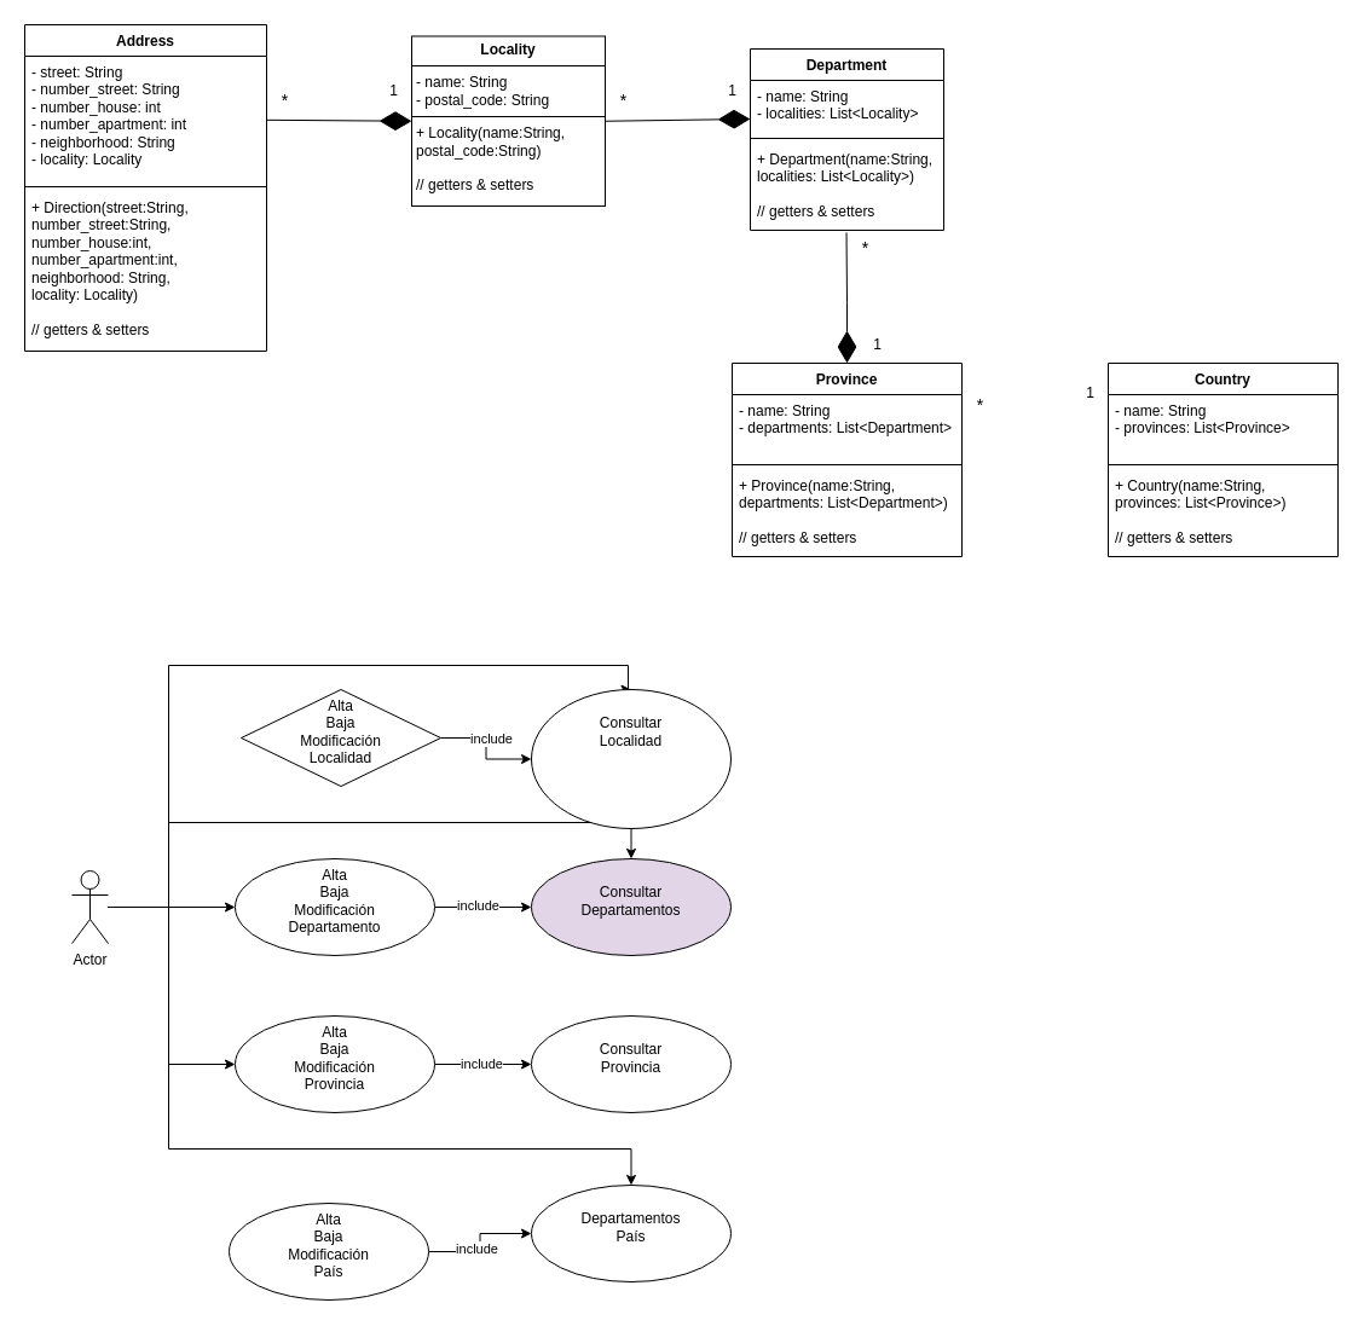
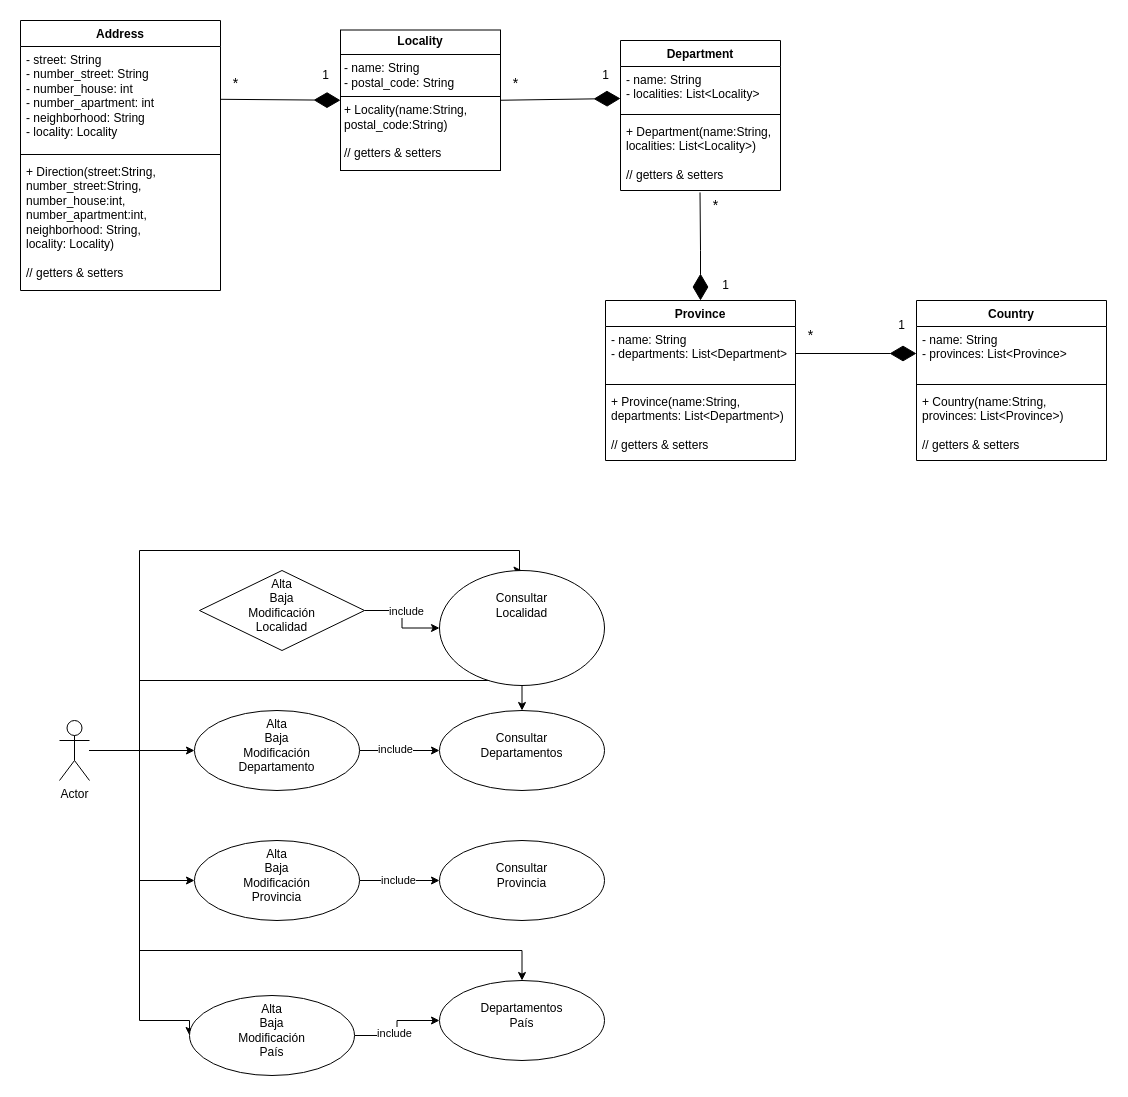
  <mxCell id="0" />
  <mxCell id="1" parent="0" />
  <mxCell id="2" style="edgeStyle=orthogonalEdgeStyle;rounded=0;orthogonalLoop=1;jettySize=auto;html=1;" parent="1" source="8" target="14" edge="1"><mxGeometry relative="1" as="geometry" /></mxCell>
  <mxCell id="3" style="edgeStyle=orthogonalEdgeStyle;rounded=0;orthogonalLoop=1;jettySize=auto;html=1;entryX=0;entryY=0.5;entryDx=0;entryDy=0;" parent="1" source="8" target="19" edge="1"><mxGeometry relative="1" as="geometry"><Array as="points"><mxPoint x="139" y="750" /><mxPoint x="139" y="880" /></Array></mxGeometry></mxCell>
  <mxCell id="4" style="edgeStyle=orthogonalEdgeStyle;rounded=0;orthogonalLoop=1;jettySize=auto;html=1;entryX=0.5;entryY=0;entryDx=0;entryDy=0;" parent="1" source="8" target="15" edge="1"><mxGeometry relative="1" as="geometry"><Array as="points"><mxPoint x="139" y="750" /><mxPoint x="139" y="550" /><mxPoint x="519" y="550" /><mxPoint x="519" y="570" /></Array></mxGeometry></mxCell>
  <mxCell id="5" style="edgeStyle=orthogonalEdgeStyle;rounded=0;orthogonalLoop=1;jettySize=auto;html=1;entryX=0.5;entryY=0;entryDx=0;entryDy=0;" parent="1" source="8" target="16" edge="1"><mxGeometry relative="1" as="geometry"><Array as="points"><mxPoint x="139" y="750" /><mxPoint x="139" y="680" /><mxPoint x="522" y="680" /></Array></mxGeometry></mxCell>
+ <mxCell id="6" style="edgeStyle=orthogonalEdgeStyle;rounded=0;orthogonalLoop=1;jettySize=auto;html=1;entryX=0;entryY=0.5;entryDx=0;entryDy=0;" parent="1" source="8" target="23" edge="1"><mxGeometry relative="1" as="geometry"><Array as="points"><mxPoint x="139" y="750" /><mxPoint x="139" y="1020" /></Array></mxGeometry></mxCell>
  <mxCell id="7" style="edgeStyle=orthogonalEdgeStyle;rounded=0;orthogonalLoop=1;jettySize=auto;html=1;entryX=0.5;entryY=0;entryDx=0;entryDy=0;" parent="1" source="8" target="24" edge="1"><mxGeometry relative="1" as="geometry"><Array as="points"><mxPoint x="139" y="750" /><mxPoint x="139" y="950" /><mxPoint x="522" y="950" /></Array></mxGeometry></mxCell>
  <mxCell id="8" value="Actor" style="shape=umlActor;verticalLabelPosition=bottom;verticalAlign=top;html=1;" parent="1" vertex="1"><mxGeometry x="59" y="720" width="30" height="60" as="geometry" /></mxCell>
  <mxCell id="9" value="" style="edgeStyle=orthogonalEdgeStyle;rounded=0;orthogonalLoop=1;jettySize=auto;html=1;" parent="1" source="11" target="15" edge="1"><mxGeometry relative="1" as="geometry" /></mxCell>
  <mxCell id="10" value="include" style="edgeLabel;html=1;align=center;verticalAlign=middle;resizable=0;points=[];" parent="9" vertex="1" connectable="0"><mxGeometry x="-0.173" y="4" relative="1" as="geometry"><mxPoint as="offset" /></mxGeometry></mxCell>
  <mxCell id="11" value="Alta&lt;br&gt;Baja&lt;br&gt;Modificación&lt;br&gt;Localidad" style="rhombus;whiteSpace=wrap;html=1;verticalAlign=top;" parent="1" vertex="1"><mxGeometry x="199" y="570" width="165" height="80" as="geometry" /></mxCell>
  <mxCell id="12" value="" style="edgeStyle=orthogonalEdgeStyle;rounded=0;orthogonalLoop=1;jettySize=auto;html=1;" parent="1" source="14" target="16" edge="1"><mxGeometry relative="1" as="geometry" /></mxCell>
  <mxCell id="13" value="include" style="edgeLabel;html=1;align=center;verticalAlign=middle;resizable=0;points=[];" parent="12" vertex="1" connectable="0"><mxGeometry x="-0.114" y="2" relative="1" as="geometry"><mxPoint as="offset" /></mxGeometry></mxCell>
  <mxCell id="14" value="&lt;div&gt;Alta&lt;br&gt;Baja&lt;br&gt;Modificación&lt;br&gt;Departamento&lt;/div&gt;" style="ellipse;whiteSpace=wrap;html=1;verticalAlign=top;" parent="1" vertex="1"><mxGeometry x="194" y="710" width="165" height="80" as="geometry" /></mxCell>
  <mxCell id="15" value="&lt;div&gt;&lt;br&gt;&lt;/div&gt;&lt;div&gt;Consultar&lt;br&gt;Localidad&lt;/div&gt;" style="ellipse;whiteSpace=wrap;html=1;verticalAlign=top;" parent="1" vertex="1"><mxGeometry x="439" y="570" width="165" height="115" as="geometry" /></mxCell>
- <mxCell id="16" value="&lt;div&gt;&lt;br&gt;&lt;/div&gt;&lt;div&gt;Consultar&lt;br&gt;Departamentos&lt;/div&gt;" style="ellipse;whiteSpace=wrap;html=1;verticalAlign=top;fillColor=#e1d5e7;" parent="1" vertex="1"><mxGeometry x="439" y="710" width="165" height="80" as="geometry" /></mxCell>
+ <mxCell id="16" value="&lt;div&gt;&lt;br&gt;&lt;/div&gt;&lt;div&gt;Consultar&lt;br&gt;Departamentos&lt;/div&gt;" style="ellipse;whiteSpace=wrap;html=1;verticalAlign=top;" parent="1" vertex="1"><mxGeometry x="439" y="710" width="165" height="80" as="geometry" /></mxCell>
  <mxCell id="17" value="" style="edgeStyle=orthogonalEdgeStyle;rounded=0;orthogonalLoop=1;jettySize=auto;html=1;" parent="1" source="19" target="20" edge="1"><mxGeometry relative="1" as="geometry" /></mxCell>
  <mxCell id="18" value="include" style="edgeLabel;html=1;align=center;verticalAlign=middle;resizable=0;points=[];" parent="17" vertex="1" connectable="0"><mxGeometry x="-0.05" y="1" relative="1" as="geometry"><mxPoint as="offset" /></mxGeometry></mxCell>
  <mxCell id="19" value="Alta&lt;br&gt;Baja&lt;br&gt;Modificación&lt;br&gt;Provincia" style="ellipse;whiteSpace=wrap;html=1;verticalAlign=top;" parent="1" vertex="1"><mxGeometry x="194" y="840" width="165" height="80" as="geometry" /></mxCell>
  <mxCell id="20" value="&lt;div&gt;&lt;br&gt;&lt;/div&gt;Consultar&lt;br&gt;Provincia" style="ellipse;whiteSpace=wrap;html=1;verticalAlign=top;" parent="1" vertex="1"><mxGeometry x="439" y="840" width="165" height="80" as="geometry" /></mxCell>
  <mxCell id="21" style="edgeStyle=orthogonalEdgeStyle;rounded=0;orthogonalLoop=1;jettySize=auto;html=1;" parent="1" source="23" target="24" edge="1"><mxGeometry relative="1" as="geometry" /></mxCell>
  <mxCell id="22" value="include" style="edgeLabel;html=1;align=center;verticalAlign=middle;resizable=0;points=[];" parent="21" vertex="1" connectable="0"><mxGeometry x="-0.1" y="3" relative="1" as="geometry"><mxPoint as="offset" /></mxGeometry></mxCell>
  <mxCell id="23" value="Alta&lt;br&gt;Baja&lt;br&gt;Modificación&lt;br&gt;País" style="ellipse;whiteSpace=wrap;html=1;verticalAlign=top;" parent="1" vertex="1"><mxGeometry x="189" y="995" width="165" height="80" as="geometry" /></mxCell>
  <mxCell id="24" value="&lt;div&gt;&lt;br&gt;&lt;/div&gt;Departamentos&lt;br&gt;País" style="ellipse;whiteSpace=wrap;html=1;verticalAlign=top;" parent="1" vertex="1"><mxGeometry x="439" y="980" width="165" height="80" as="geometry" /></mxCell>
  <mxCell id="25" value="Address" style="swimlane;fontStyle=1;align=center;verticalAlign=top;childLayout=stackLayout;horizontal=1;startSize=26;horizontalStack=0;resizeParent=1;resizeParentMax=0;resizeLast=0;collapsible=1;marginBottom=0;whiteSpace=wrap;html=1;" vertex="1" parent="1"><mxGeometry x="20" y="20" width="200" height="270" as="geometry" /></mxCell>
  <mxCell id="26" value="- street: String&lt;div&gt;- number_street: String&lt;/div&gt;&lt;div&gt;- number_house: int&lt;/div&gt;&lt;div&gt;- number_apartment: int&lt;/div&gt;&lt;div&gt;- neighborhood: String&lt;/div&gt;&lt;div&gt;- locality: Locality&lt;/div&gt;&lt;div&gt;&lt;br&gt;&lt;/div&gt;" style="text;strokeColor=none;fillColor=none;align=left;verticalAlign=top;spacingLeft=4;spacingRight=4;overflow=hidden;rotatable=0;points=[[0,0.5],[1,0.5]];portConstraint=eastwest;whiteSpace=wrap;html=1;" vertex="1" parent="25"><mxGeometry y="26" width="200" height="104" as="geometry" /></mxCell>
  <mxCell id="27" value="" style="line;strokeWidth=1;fillColor=none;align=left;verticalAlign=middle;spacingTop=-1;spacingLeft=3;spacingRight=3;rotatable=0;labelPosition=right;points=[];portConstraint=eastwest;strokeColor=inherit;" vertex="1" parent="25"><mxGeometry y="130" width="200" height="8" as="geometry" /></mxCell>
  <mxCell id="28" value="+ Direction(street:String,&amp;nbsp;&lt;div&gt;&lt;span style=&quot;background-color: transparent; color: light-dark(rgb(0, 0, 0), rgb(255, 255, 255));&quot;&gt;number_street:&lt;/span&gt;&lt;span style=&quot;background-color: transparent; color: light-dark(rgb(0, 0, 0), rgb(255, 255, 255));&quot;&gt;String,&amp;nbsp;&lt;/span&gt;&lt;/div&gt;&lt;div&gt;&lt;span style=&quot;background-color: transparent; color: light-dark(rgb(0, 0, 0), rgb(255, 255, 255));&quot;&gt;number_house:int,&amp;nbsp;&lt;/span&gt;&lt;/div&gt;&lt;div&gt;&lt;span style=&quot;background-color: transparent; color: light-dark(rgb(0, 0, 0), rgb(255, 255, 255));&quot;&gt;number_apartment:int,&amp;nbsp;&lt;/span&gt;&lt;/div&gt;&lt;div&gt;&lt;span style=&quot;background-color: transparent; color: light-dark(rgb(0, 0, 0), rgb(255, 255, 255));&quot;&gt;neighborhood: String,&lt;/span&gt;&lt;/div&gt;&lt;div&gt;&lt;span style=&quot;background-color: transparent; color: light-dark(rgb(0, 0, 0), rgb(255, 255, 255));&quot;&gt;locality: Locality)&lt;/span&gt;&lt;/div&gt;&lt;div&gt;&lt;span style=&quot;background-color: transparent; color: light-dark(rgb(0, 0, 0), rgb(255, 255, 255));&quot;&gt;&lt;br&gt;&lt;/span&gt;&lt;/div&gt;&lt;div&gt;&lt;span style=&quot;background-color: transparent; color: light-dark(rgb(0, 0, 0), rgb(255, 255, 255));&quot;&gt;// getters &amp;amp; setters&lt;/span&gt;&lt;/div&gt;" style="text;strokeColor=none;fillColor=none;align=left;verticalAlign=top;spacingLeft=4;spacingRight=4;overflow=hidden;rotatable=0;points=[[0,0.5],[1,0.5]];portConstraint=eastwest;whiteSpace=wrap;html=1;" vertex="1" parent="25"><mxGeometry y="138" width="200" height="132" as="geometry" /></mxCell>
  <mxCell id="29" value="&lt;p style=&quot;margin:0px;margin-top:4px;text-align:center;&quot;&gt;&lt;b&gt;Locality&lt;/b&gt;&lt;/p&gt;&lt;hr size=&quot;1&quot; style=&quot;border-style:solid;&quot;&gt;&lt;p style=&quot;margin:0px;margin-left:4px;&quot;&gt;- name: String&lt;/p&gt;&lt;p style=&quot;margin:0px;margin-left:4px;&quot;&gt;- postal_code: String&lt;/p&gt;&lt;hr size=&quot;1&quot; style=&quot;border-style:solid;&quot;&gt;&lt;p style=&quot;margin:0px;margin-left:4px;&quot;&gt;+ Locality(name:String, postal_code:String)&lt;/p&gt;&lt;p style=&quot;margin:0px;margin-left:4px;&quot;&gt;&lt;br&gt;&lt;/p&gt;&lt;p style=&quot;margin:0px;margin-left:4px;&quot;&gt;// getters &amp;amp; setters&lt;/p&gt;" style="verticalAlign=top;align=left;overflow=fill;html=1;whiteSpace=wrap;" vertex="1" parent="1"><mxGeometry x="340" y="29.5" width="160" height="140.5" as="geometry" /></mxCell>
  <mxCell id="30" value="" style="endArrow=diamondThin;endFill=1;endSize=24;html=1;rounded=0;entryX=0;entryY=0.5;entryDx=0;entryDy=0;" edge="1" parent="1" source="26" target="29"><mxGeometry width="160" relative="1" as="geometry"><mxPoint x="180" y="82.52" as="sourcePoint" /><mxPoint x="340" y="82.52" as="targetPoint" /></mxGeometry></mxCell>
  <mxCell id="31" value="1" style="text;html=1;align=center;verticalAlign=middle;resizable=0;points=[];autosize=1;strokeColor=none;fillColor=none;" vertex="1" parent="1"><mxGeometry x="310" y="60" width="30" height="30" as="geometry" /></mxCell>
  <mxCell id="32" value="&lt;font style=&quot;font-size: 14px;&quot;&gt;*&lt;/font&gt;" style="text;html=1;align=center;verticalAlign=middle;resizable=0;points=[];autosize=1;strokeColor=none;fillColor=none;" vertex="1" parent="1"><mxGeometry x="220" y="68" width="30" height="30" as="geometry" /></mxCell>
  <mxCell id="33" value="Department" style="swimlane;fontStyle=1;align=center;verticalAlign=top;childLayout=stackLayout;horizontal=1;startSize=26;horizontalStack=0;resizeParent=1;resizeParentMax=0;resizeLast=0;collapsible=1;marginBottom=0;whiteSpace=wrap;html=1;" vertex="1" parent="1"><mxGeometry x="620" y="40" width="160" height="150" as="geometry" /></mxCell>
  <mxCell id="34" value="- name: String&lt;div&gt;- localities: List&amp;lt;Locality&amp;gt;&lt;br&gt;&lt;div&gt;&lt;div&gt;&lt;br&gt;&lt;/div&gt;&lt;/div&gt;&lt;/div&gt;" style="text;strokeColor=none;fillColor=none;align=left;verticalAlign=top;spacingLeft=4;spacingRight=4;overflow=hidden;rotatable=0;points=[[0,0.5],[1,0.5]];portConstraint=eastwest;whiteSpace=wrap;html=1;" vertex="1" parent="33"><mxGeometry y="26" width="160" height="44" as="geometry" /></mxCell>
  <mxCell id="35" value="" style="line;strokeWidth=1;fillColor=none;align=left;verticalAlign=middle;spacingTop=-1;spacingLeft=3;spacingRight=3;rotatable=0;labelPosition=right;points=[];portConstraint=eastwest;strokeColor=inherit;" vertex="1" parent="33"><mxGeometry y="70" width="160" height="8" as="geometry" /></mxCell>
  <mxCell id="36" value="+ Department(name:String, localities: List&amp;lt;Locality&amp;gt;)&lt;div&gt;&lt;br&gt;&lt;/div&gt;&lt;div&gt;// getters &amp;amp; setters&lt;/div&gt;" style="text;strokeColor=none;fillColor=none;align=left;verticalAlign=top;spacingLeft=4;spacingRight=4;overflow=hidden;rotatable=0;points=[[0,0.5],[1,0.5]];portConstraint=eastwest;whiteSpace=wrap;html=1;" vertex="1" parent="33"><mxGeometry y="78" width="160" height="72" as="geometry" /></mxCell>
  <mxCell id="37" value="" style="endArrow=diamondThin;endFill=1;endSize=24;html=1;rounded=0;entryX=0;entryY=0.727;entryDx=0;entryDy=0;entryPerimeter=0;exitX=1;exitY=0.5;exitDx=0;exitDy=0;exitPerimeter=0;" edge="1" parent="1" source="29" target="34"><mxGeometry width="160" relative="1" as="geometry"><mxPoint x="500" y="88" as="sourcePoint" /><mxPoint x="580" y="78" as="targetPoint" /></mxGeometry></mxCell>
  <mxCell id="38" value="1" style="text;html=1;align=center;verticalAlign=middle;resizable=0;points=[];autosize=1;strokeColor=none;fillColor=none;" vertex="1" parent="1"><mxGeometry x="590" y="60" width="30" height="30" as="geometry" /></mxCell>
  <mxCell id="39" value="&lt;font style=&quot;font-size: 14px;&quot;&gt;*&lt;/font&gt;" style="text;html=1;align=center;verticalAlign=middle;resizable=0;points=[];autosize=1;strokeColor=none;fillColor=none;" vertex="1" parent="1"><mxGeometry x="500" y="68" width="30" height="30" as="geometry" /></mxCell>
  <mxCell id="40" value="Province" style="swimlane;fontStyle=1;align=center;verticalAlign=top;childLayout=stackLayout;horizontal=1;startSize=26;horizontalStack=0;resizeParent=1;resizeParentMax=0;resizeLast=0;collapsible=1;marginBottom=0;whiteSpace=wrap;html=1;" vertex="1" parent="1"><mxGeometry x="605" y="300" width="190" height="160" as="geometry" /></mxCell>
  <mxCell id="41" value="- name: String&lt;div&gt;- departments: List&amp;lt;Department&amp;gt;&lt;br&gt;&lt;div&gt;&lt;div&gt;&lt;br&gt;&lt;/div&gt;&lt;/div&gt;&lt;/div&gt;" style="text;strokeColor=none;fillColor=none;align=left;verticalAlign=top;spacingLeft=4;spacingRight=4;overflow=hidden;rotatable=0;points=[[0,0.5],[1,0.5]];portConstraint=eastwest;whiteSpace=wrap;html=1;" vertex="1" parent="40"><mxGeometry y="26" width="190" height="54" as="geometry" /></mxCell>
  <mxCell id="42" value="" style="line;strokeWidth=1;fillColor=none;align=left;verticalAlign=middle;spacingTop=-1;spacingLeft=3;spacingRight=3;rotatable=0;labelPosition=right;points=[];portConstraint=eastwest;strokeColor=inherit;" vertex="1" parent="40"><mxGeometry y="80" width="190" height="8" as="geometry" /></mxCell>
  <mxCell id="43" value="+ Province(name:String, departments: List&amp;lt;Department&amp;gt;)&lt;div&gt;&lt;br&gt;&lt;/div&gt;&lt;div&gt;// getters &amp;amp; setters&lt;/div&gt;" style="text;strokeColor=none;fillColor=none;align=left;verticalAlign=top;spacingLeft=4;spacingRight=4;overflow=hidden;rotatable=0;points=[[0,0.5],[1,0.5]];portConstraint=eastwest;whiteSpace=wrap;html=1;" vertex="1" parent="40"><mxGeometry y="88" width="190" height="72" as="geometry" /></mxCell>
  <mxCell id="44" value="" style="endArrow=diamondThin;endFill=1;endSize=24;html=1;rounded=0;entryX=0.5;entryY=0;entryDx=0;entryDy=0;exitX=0.497;exitY=1.027;exitDx=0;exitDy=0;exitPerimeter=0;" edge="1" parent="1" source="36" target="40"><mxGeometry width="160" relative="1" as="geometry"><mxPoint x="670" y="180" as="sourcePoint" /><mxPoint x="790" y="180" as="targetPoint" /><Array as="points"><mxPoint x="700" y="250" /></Array></mxGeometry></mxCell>
  <mxCell id="45" value="1" style="text;html=1;align=center;verticalAlign=middle;resizable=0;points=[];autosize=1;strokeColor=none;fillColor=none;" vertex="1" parent="1"><mxGeometry x="710" y="270" width="30" height="30" as="geometry" /></mxCell>
  <mxCell id="46" value="&lt;font style=&quot;font-size: 14px;&quot;&gt;*&lt;/font&gt;" style="text;html=1;align=center;verticalAlign=middle;resizable=0;points=[];autosize=1;strokeColor=none;fillColor=none;" vertex="1" parent="1"><mxGeometry x="700" y="190" width="30" height="30" as="geometry" /></mxCell>
  <mxCell id="47" value="Country" style="swimlane;fontStyle=1;align=center;verticalAlign=top;childLayout=stackLayout;horizontal=1;startSize=26;horizontalStack=0;resizeParent=1;resizeParentMax=0;resizeLast=0;collapsible=1;marginBottom=0;whiteSpace=wrap;html=1;" vertex="1" parent="1"><mxGeometry x="916" y="300" width="190" height="160" as="geometry" /></mxCell>
  <mxCell id="48" value="- name: String&lt;div&gt;- provinces: List&amp;lt;Province&amp;gt;&lt;br&gt;&lt;div&gt;&lt;div&gt;&lt;br&gt;&lt;/div&gt;&lt;/div&gt;&lt;/div&gt;" style="text;strokeColor=none;fillColor=none;align=left;verticalAlign=top;spacingLeft=4;spacingRight=4;overflow=hidden;rotatable=0;points=[[0,0.5],[1,0.5]];portConstraint=eastwest;whiteSpace=wrap;html=1;" vertex="1" parent="47"><mxGeometry y="26" width="190" height="54" as="geometry" /></mxCell>
  <mxCell id="49" value="" style="line;strokeWidth=1;fillColor=none;align=left;verticalAlign=middle;spacingTop=-1;spacingLeft=3;spacingRight=3;rotatable=0;labelPosition=right;points=[];portConstraint=eastwest;strokeColor=inherit;" vertex="1" parent="47"><mxGeometry y="80" width="190" height="8" as="geometry" /></mxCell>
  <mxCell id="50" value="+ Country(name:String, provinces: List&amp;lt;Province&amp;gt;)&lt;div&gt;&lt;br&gt;&lt;/div&gt;&lt;div&gt;// getters &amp;amp; setters&lt;/div&gt;" style="text;strokeColor=none;fillColor=none;align=left;verticalAlign=top;spacingLeft=4;spacingRight=4;overflow=hidden;rotatable=0;points=[[0,0.5],[1,0.5]];portConstraint=eastwest;whiteSpace=wrap;html=1;" vertex="1" parent="47"><mxGeometry y="88" width="190" height="72" as="geometry" /></mxCell>
+ <mxCell id="51" value="" style="endArrow=diamondThin;endFill=1;endSize=24;html=1;rounded=0;entryX=0;entryY=0.5;entryDx=0;entryDy=0;exitX=1;exitY=0.5;exitDx=0;exitDy=0;" edge="1" parent="1" source="41" target="48"><mxGeometry width="160" relative="1" as="geometry"><mxPoint x="900" y="200" as="sourcePoint" /><mxPoint x="900" y="325" as="targetPoint" /><Array as="points" /></mxGeometry></mxCell>
  <mxCell id="52" value="1" style="text;html=1;align=center;verticalAlign=middle;resizable=0;points=[];autosize=1;strokeColor=none;fillColor=none;" vertex="1" parent="1"><mxGeometry x="886" y="310" width="30" height="30" as="geometry" /></mxCell>
  <mxCell id="53" value="&lt;font style=&quot;font-size: 14px;&quot;&gt;*&lt;/font&gt;" style="text;html=1;align=center;verticalAlign=middle;resizable=0;points=[];autosize=1;strokeColor=none;fillColor=none;" vertex="1" parent="1"><mxGeometry x="795" y="320" width="30" height="30" as="geometry" /></mxCell>
